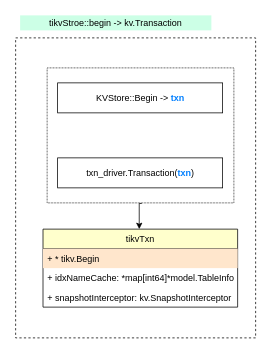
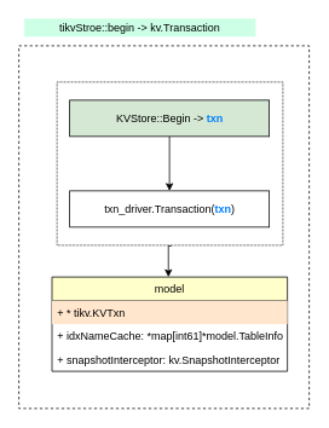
  <mxCell id="0" />
  <mxCell id="1" parent="0" />
- <mxCell id="3" value="KVStore::Begin -&amp;gt; &lt;b style&gt;&lt;font color=&quot;#007fff&quot;&gt;txn&lt;/font&gt;&lt;/b&gt;" style="html=1;" diagramCategory="uml" diagramName="Object" vertex="1" parent="1"><mxGeometry x="76" y="110" width="220" height="40" as="geometry" /></mxCell>
+ <mxCell id="2" style="edgeStyle=orthogonalEdgeStyle;rounded=0;orthogonalLoop=1;jettySize=auto;html=1;entryX=0.5;entryY=0;entryDx=0;entryDy=0;" edge="1" parent="1" source="3" target="4"><mxGeometry relative="1" as="geometry" /></mxCell>
+ <mxCell id="3" value="KVStore::Begin -&amp;gt; &lt;b style&gt;&lt;font color=&quot;#007fff&quot;&gt;txn&lt;/font&gt;&lt;/b&gt;" style="html=1;fillColor=#d5e8d4;" diagramCategory="uml" diagramName="Object" vertex="1" parent="1"><mxGeometry x="76" y="110" width="220" height="40" as="geometry" /></mxCell>
  <mxCell id="4" value="txn_driver.Transaction(&lt;font color=&quot;#007fff&quot;&gt;&lt;b&gt;txn&lt;/b&gt;&lt;/font&gt;)" style="html=1;" diagramCategory="uml" diagramName="Object" vertex="1" parent="1"><mxGeometry x="76" y="210" width="220" height="40" as="geometry" /></mxCell>
  <mxCell id="5" style="edgeStyle=orthogonalEdgeStyle;rounded=0;orthogonalLoop=1;jettySize=auto;html=1;exitX=0.5;exitY=1;exitDx=0;exitDy=0;entryX=0.466;entryY=-0.008;entryDx=0;entryDy=0;entryPerimeter=0;" edge="1" parent="1"><mxGeometry relative="1" as="geometry"><mxPoint x="188.18" y="270.83" as="sourcePoint" /><mxPoint x="184.84" y="304.998" as="targetPoint" /></mxGeometry></mxCell>
  <mxCell id="6" value="" style="rounded=0;whiteSpace=wrap;html=1;fillColor=none;dashed=1;dashPattern=1 1;" diagramCategory="general" diagramName="Rectangle" vertex="1" parent="1"><mxGeometry x="62" y="90" width="249" height="180" as="geometry" /></mxCell>
- <mxCell id="7" value="tikvTxn" style="swimlane;fontStyle=0;childLayout=stackLayout;horizontal=1;startSize=26;fillColor=#FFFFCC;horizontalStack=0;resizeParent=1;resizeParentMax=0;resizeLast=0;collapsible=1;marginBottom=0;" diagramCategory="uml" diagramName="Class2" vertex="1" parent="1"><mxGeometry x="56.5" y="305" width="259.5" height="104" as="geometry" /></mxCell>
- <mxCell id="8" value="+ * tikv.Begin" style="text;strokeColor=none;fillColor=#FFE6CC;align=left;verticalAlign=top;spacingLeft=4;spacingRight=4;overflow=hidden;rotatable=0;points=[[0,0.5],[1,0.5]];portConstraint=eastwest;" vertex="1" parent="7"><mxGeometry y="26" width="259.5" height="26" as="geometry" /></mxCell>
- <mxCell id="9" value="+ idxNameCache: *map[int64]*model.TableInfo" style="text;strokeColor=none;fillColor=none;align=left;verticalAlign=top;spacingLeft=4;spacingRight=4;overflow=hidden;rotatable=0;points=[[0,0.5],[1,0.5]];portConstraint=eastwest;" vertex="1" parent="7"><mxGeometry y="52" width="259.5" height="26" as="geometry" /></mxCell>
+ <mxCell id="7" value="model" style="swimlane;fontStyle=0;childLayout=stackLayout;horizontal=1;startSize=26;fillColor=#FFFFCC;horizontalStack=0;resizeParent=1;resizeParentMax=0;resizeLast=0;collapsible=1;marginBottom=0;" diagramCategory="uml" diagramName="Class2" vertex="1" parent="1"><mxGeometry x="56.5" y="305" width="259.5" height="104" as="geometry" /></mxCell>
+ <mxCell id="8" value="+ * tikv.KVTxn" style="text;strokeColor=none;fillColor=#FFE6CC;align=left;verticalAlign=top;spacingLeft=4;spacingRight=4;overflow=hidden;rotatable=0;points=[[0,0.5],[1,0.5]];portConstraint=eastwest;" vertex="1" parent="7"><mxGeometry y="26" width="259.5" height="26" as="geometry" /></mxCell>
+ <mxCell id="9" value="+ idxNameCache: *map[int61]*model.TableInfo" style="text;strokeColor=none;fillColor=none;align=left;verticalAlign=top;spacingLeft=4;spacingRight=4;overflow=hidden;rotatable=0;points=[[0,0.5],[1,0.5]];portConstraint=eastwest;" vertex="1" parent="7"><mxGeometry y="52" width="259.5" height="26" as="geometry" /></mxCell>
  <mxCell id="10" value="+ snapshotInterceptor: kv.SnapshotInterceptor" style="text;strokeColor=none;fillColor=none;align=left;verticalAlign=top;spacingLeft=4;spacingRight=4;overflow=hidden;rotatable=0;points=[[0,0.5],[1,0.5]];portConstraint=eastwest;" vertex="1" parent="7"><mxGeometry y="78" width="259.5" height="26" as="geometry" /></mxCell>
  <mxCell id="11" value="" style="rounded=0;whiteSpace=wrap;html=1;dashed=1;fillColor=none;" diagramCategory="general" diagramName="Rectangle" vertex="1" parent="1"><mxGeometry x="20" y="50" width="320" height="400" as="geometry" /></mxCell>
  <mxCell id="12" value="tikvStroe::begin -&amp;gt; kv.Transaction" style="text;html=1;strokeColor=none;fillColor=#CCFFE6;align=center;verticalAlign=middle;whiteSpace=wrap;rounded=0;dashed=1;" diagramCategory="general" diagramName="text" vertex="1" parent="1"><mxGeometry x="26" y="20" width="255" height="20" as="geometry" /></mxCell>
